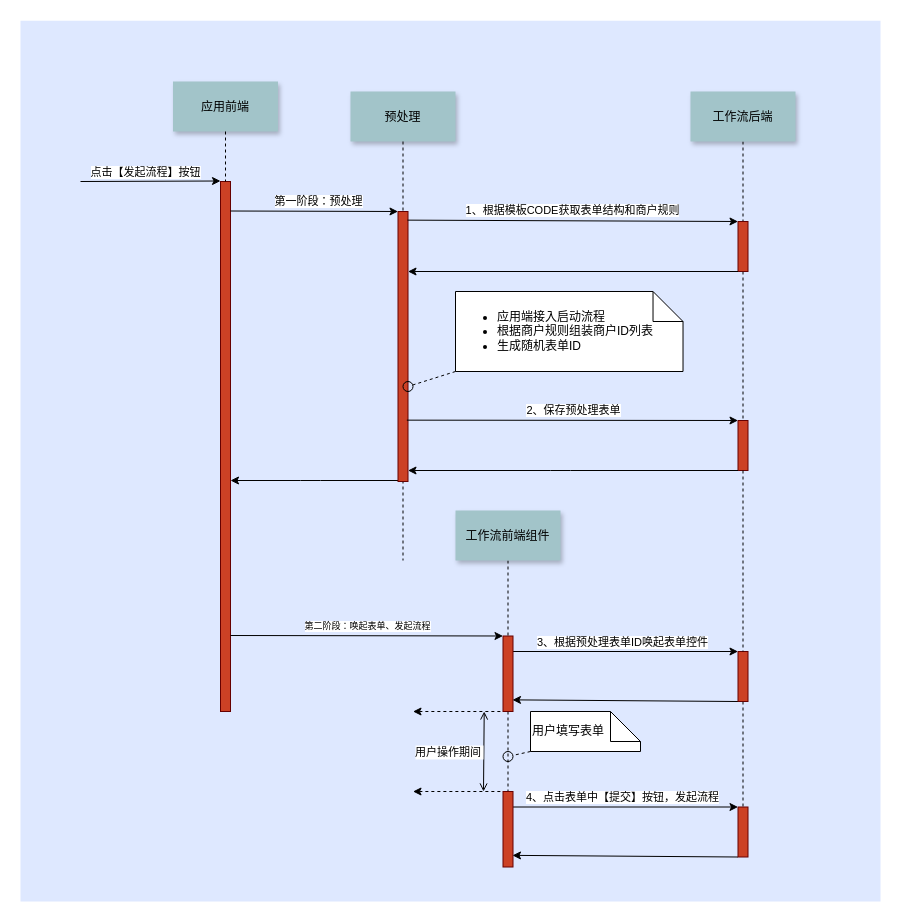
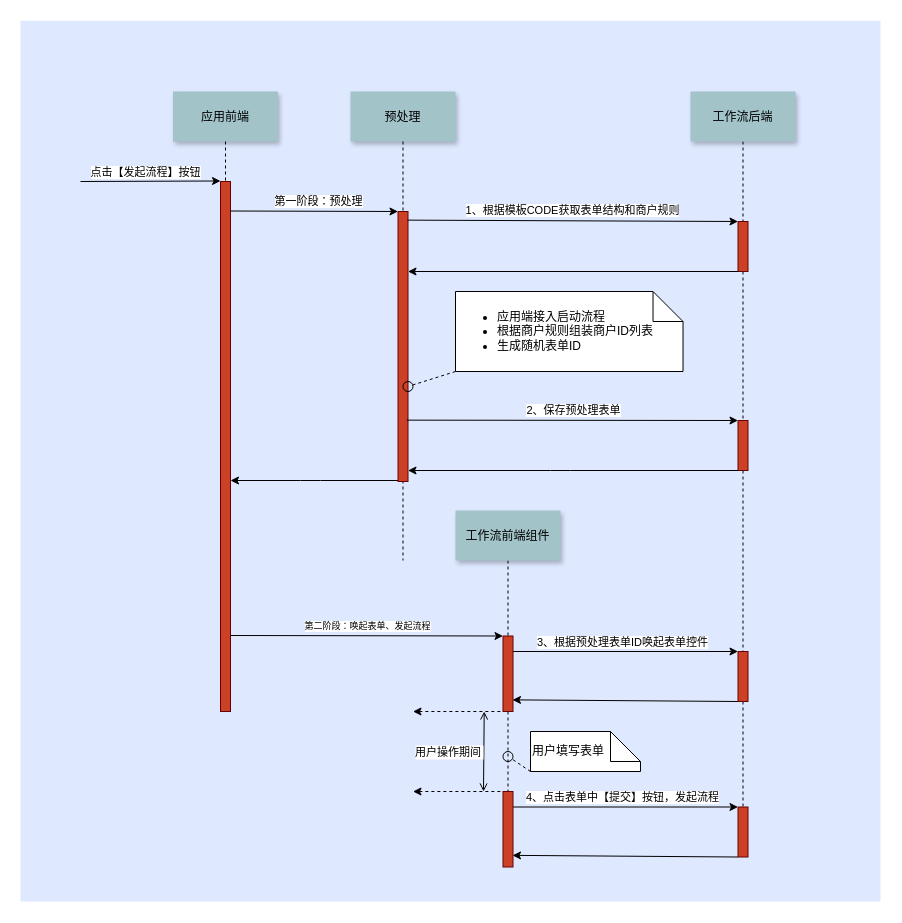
  <mxCell id="0" />
  <mxCell id="1" parent="0" />
  <mxCell id="2" value="" style="fillColor=#DEE8FF;strokeColor=none" parent="1" vertex="1"><mxGeometry y="20.22" width="860" height="880.78" as="geometry" x="20" /></mxCell>
  <mxCell id="3" value="" style="edgeStyle=orthogonalEdgeStyle;rounded=1;orthogonalLoop=1;jettySize=auto;html=1;dashed=1;fontSize=9;startArrow=none;startFill=0;endArrow=none;endFill=0;" edge="1" parent="1"><mxGeometry relative="1" as="geometry"><mxPoint x="507.5" y="711" as="sourcePoint" /><mxPoint x="507.5" y="791" as="targetPoint" /></mxGeometry></mxCell>
  <mxCell id="4" value="" style="fillColor=#CC4125;strokeColor=#660000" parent="1" vertex="1"><mxGeometry x="220" y="181" width="10" height="530" as="geometry" /></mxCell>
  <mxCell id="5" value="" style="edgeStyle=none;verticalLabelPosition=top;verticalAlign=bottom;labelPosition=left;align=right" parent="1" edge="1"><mxGeometry x="110" y="49.5" width="100" height="100" as="geometry"><mxPoint x="80" y="181" as="sourcePoint" /><mxPoint x="220" y="180.5" as="targetPoint" /></mxGeometry></mxCell>
  <mxCell id="6" value="&lt;span style=&quot;font-size: 11px; text-align: right;&quot;&gt;点击【发起流程】按钮&lt;/span&gt;" style="edgeLabel;html=1;align=center;verticalAlign=middle;resizable=0;points=[];fontSize=9;" vertex="1" connectable="0" parent="5"><mxGeometry relative="1" as="geometry"><mxPoint x="-5" y="-9" as="offset" /></mxGeometry></mxCell>
- <mxCell id="7" value="应用前端" style="shadow=1;fillColor=#A2C4C9;strokeColor=none" parent="1" vertex="1"><mxGeometry x="172.5" y="81" width="105" height="50" as="geometry" /></mxCell>
+ <mxCell id="7" value="应用前端" style="shadow=1;fillColor=#A2C4C9;strokeColor=none" parent="1" vertex="1"><mxGeometry x="172.5" y="91" width="105" height="50" as="geometry" /></mxCell>
  <mxCell id="8" style="edgeStyle=orthogonalEdgeStyle;rounded=1;orthogonalLoop=1;jettySize=auto;html=1;exitX=0;exitY=1;exitDx=0;exitDy=0;startArrow=none;startFill=0;endArrow=classic;endFill=1;" edge="1" parent="1"><mxGeometry relative="1" as="geometry"><mxPoint x="397.5" y="480" as="sourcePoint" /><mxPoint x="230" y="480" as="targetPoint" /><Array as="points"><mxPoint x="310" y="480" /><mxPoint x="310" y="480" /></Array></mxGeometry></mxCell>
  <mxCell id="9" value="" style="edgeStyle=orthogonalEdgeStyle;rounded=1;orthogonalLoop=1;jettySize=auto;html=1;dashed=1;fontSize=9;startArrow=none;startFill=0;endArrow=none;endFill=0;" edge="1" parent="1"><mxGeometry relative="1" as="geometry"><mxPoint x="402.5" y="480" as="sourcePoint" /><mxPoint x="402.5" y="560" as="targetPoint" /></mxGeometry></mxCell>
  <mxCell id="10" value="" style="fillColor=#CC4125;strokeColor=#660000" parent="1" vertex="1"><mxGeometry x="397.5" y="211" width="10" height="270" as="geometry" /></mxCell>
  <mxCell id="11" value="预处理" style="shadow=1;fillColor=#A2C4C9;strokeColor=none" parent="1" vertex="1"><mxGeometry x="350" y="91" width="105" height="50" as="geometry" /></mxCell>
  <mxCell id="12" value="" style="edgeStyle=none;endArrow=none;dashed=1" parent="1" source="11" target="10" edge="1"><mxGeometry x="307.335" y="165" width="100" height="100" as="geometry"><mxPoint x="402.259" y="141" as="sourcePoint" /><mxPoint x="402.576" y="196" as="targetPoint" /></mxGeometry></mxCell>
  <mxCell id="13" value="" style="edgeStyle=none;verticalLabelPosition=top;verticalAlign=bottom;entryX=0;entryY=0;entryDx=0;entryDy=0;" parent="1" edge="1" target="10"><mxGeometry width="100" height="100" as="geometry"><mxPoint x="230" y="210.5" as="sourcePoint" /><mxPoint x="360" y="210.5" as="targetPoint" /><mxPoint x="6" as="offset" /></mxGeometry></mxCell>
  <mxCell id="14" value="&lt;span style=&quot;font-size: 11px;&quot;&gt;第一阶段：预处理&lt;/span&gt;" style="edgeLabel;html=1;align=center;verticalAlign=middle;resizable=0;points=[];fontSize=9;" vertex="1" connectable="0" parent="13"><mxGeometry relative="1" as="geometry"><mxPoint x="4" y="-10" as="offset" /></mxGeometry></mxCell>
  <mxCell id="15" value="" style="edgeStyle=none;verticalLabelPosition=top;verticalAlign=bottom;labelPosition=left;align=right;endArrow=none;startArrow=classic;dashed=1" parent="1" edge="1"><mxGeometry x="392.5" y="579.999" width="100" height="100" as="geometry"><mxPoint x="412.5" y="710.999" as="sourcePoint" /><mxPoint x="502.5" y="710.999" as="targetPoint" /></mxGeometry></mxCell>
  <mxCell id="16" value="" style="edgeStyle=none;verticalLabelPosition=top;verticalAlign=bottom;entryX=0;entryY=0;entryDx=0;entryDy=0;exitX=0.95;exitY=0.032;exitDx=0;exitDy=0;exitPerimeter=0;" parent="1" edge="1" target="20" source="10"><mxGeometry width="100" height="100" as="geometry"><mxPoint x="410" y="221" as="sourcePoint" /><mxPoint x="567.5" y="221" as="targetPoint" /><mxPoint x="2" y="-1" as="offset" /></mxGeometry></mxCell>
  <mxCell id="17" value="&lt;span style=&quot;font-size: 11px;&quot;&gt;1、根据模板CODE&lt;/span&gt;&lt;span style=&quot;font-size: 11px;&quot;&gt;获取表单结构和商户规则&lt;/span&gt;" style="edgeLabel;html=1;align=center;verticalAlign=middle;resizable=0;points=[];fontSize=9;" vertex="1" connectable="0" parent="16"><mxGeometry relative="1" as="geometry"><mxPoint y="-11" as="offset" /></mxGeometry></mxCell>
  <mxCell id="18" value="" style="edgeStyle=none;endArrow=none;dashed=1;" parent="1" target="20" edge="1"><mxGeometry x="644.763" y="270" width="100" height="100" as="geometry"><mxPoint x="742.503" y="141" as="sourcePoint" /><mxPoint x="742.263" y="271" as="targetPoint" /></mxGeometry></mxCell>
  <mxCell id="19" style="edgeStyle=orthogonalEdgeStyle;rounded=0;orthogonalLoop=1;jettySize=auto;html=1;exitX=0.5;exitY=1;exitDx=0;exitDy=0;entryX=0.5;entryY=0;entryDx=0;entryDy=0;dashed=1;startArrow=none;startFill=0;endArrow=none;endFill=0;" edge="1" parent="1" source="20" target="28"><mxGeometry relative="1" as="geometry" /></mxCell>
  <mxCell id="20" value="" style="fillColor=#CC4125;strokeColor=#660000" parent="1" vertex="1"><mxGeometry x="737.5" y="221" width="10" height="50" as="geometry" /></mxCell>
  <mxCell id="21" value="" style="edgeStyle=elbowEdgeStyle;elbow=vertical;verticalLabelPosition=top;verticalAlign=bottom;startArrow=classic;startFill=1;endArrow=none;endFill=0;entryX=0;entryY=1;entryDx=0;entryDy=0;" parent="1" source="10" target="20" edge="1"><mxGeometry width="100" height="100" as="geometry"><mxPoint x="405" y="421" as="sourcePoint" /><mxPoint x="505" y="321" as="targetPoint" /><mxPoint x="2" y="-2" as="offset" /></mxGeometry></mxCell>
  <mxCell id="22" value="工作流后端" style="shadow=1;fillColor=#A2C4C9;strokeColor=none" parent="1" vertex="1"><mxGeometry x="690" y="91" width="105" height="50" as="geometry" /></mxCell>
  <mxCell id="23" value="" style="edgeStyle=elbowEdgeStyle;elbow=horizontal;endArrow=none;dashed=1" parent="1" source="7" target="4" edge="1"><mxGeometry x="230.0" y="310" width="100" height="100" as="geometry"><mxPoint x="250" y="441" as="sourcePoint" /><mxPoint x="350" y="341" as="targetPoint" /></mxGeometry></mxCell>
  <mxCell id="24" value="" style="ellipse;fillColor=none" parent="1" vertex="1"><mxGeometry x="402.5" y="381.004" width="10.0" height="10" as="geometry" /></mxCell>
  <mxCell id="25" value="&lt;ul&gt;&lt;li&gt;应用端接入启动流程&lt;/li&gt;&lt;li&gt;根据商户规则组装商户ID列表&lt;/li&gt;&lt;li&gt;生成随机表单ID&lt;/li&gt;&lt;/ul&gt;" style="shape=note;align=left;html=1;" parent="1" vertex="1"><mxGeometry x="455" y="291" width="227.53" height="80" as="geometry" /></mxCell>
  <mxCell id="26" value="" style="edgeStyle=none;endArrow=none;dashed=1;exitX=0;exitY=1;exitDx=0;exitDy=0;exitPerimeter=0;" parent="1" source="25" target="24" edge="1"><mxGeometry x="732.5" y="-160.17" width="100" height="100" as="geometry"><mxPoint x="752.5" y="-29.17" as="sourcePoint" /><mxPoint x="852.5" y="-129.17" as="targetPoint" /></mxGeometry></mxCell>
  <mxCell id="27" value="用户操作期间" style="edgeStyle=elbowEdgeStyle;elbow=horizontal;startArrow=open;endArrow=open;labelPosition=left;align=right" parent="1" edge="1"><mxGeometry x="343.706" y="690" width="100" height="100" as="geometry"><mxPoint x="483.706" y="711" as="sourcePoint" /><mxPoint x="482.5" y="791" as="targetPoint" /></mxGeometry></mxCell>
  <mxCell id="28" value="" style="fillColor=#CC4125;strokeColor=#660000" vertex="1" parent="1"><mxGeometry x="737.5" y="420" width="10" height="50" as="geometry" /></mxCell>
  <mxCell id="29" value="" style="edgeStyle=elbowEdgeStyle;elbow=vertical;verticalLabelPosition=middle;verticalAlign=middle;startArrow=classic;startFill=1;endArrow=none;endFill=0;entryX=0;entryY=1;entryDx=0;entryDy=0;html=1;labelPosition=center;align=center;" edge="1" parent="1" target="28"><mxGeometry y="99" width="100" height="100" as="geometry"><mxPoint x="407.5" y="470" as="sourcePoint" /><mxPoint x="567.5" y="470" as="targetPoint" /><Array as="points"><mxPoint x="560" y="470" /><mxPoint x="500" y="470" /><mxPoint x="403" y="468" /></Array><mxPoint x="13" y="10" as="offset" /></mxGeometry></mxCell>
  <mxCell id="30" value="" style="endArrow=classic;html=1;rounded=1;fontSize=9;exitX=0.883;exitY=0.645;exitDx=0;exitDy=0;exitPerimeter=0;entryX=0;entryY=0;entryDx=0;entryDy=0;spacingTop=0;endFill=1;" edge="1" parent="1" target="28"><mxGeometry width="50" height="50" relative="1" as="geometry"><mxPoint x="406.33" y="419.65" as="sourcePoint" /><mxPoint x="390" y="350" as="targetPoint" /></mxGeometry></mxCell>
  <mxCell id="31" value="&lt;span style=&quot;font-size: 11px;&quot;&gt;2、保存预处理表单&lt;/span&gt;" style="edgeLabel;html=1;align=center;verticalAlign=middle;resizable=0;points=[];fontSize=9;" vertex="1" connectable="0" parent="30"><mxGeometry x="0.152" relative="1" as="geometry"><mxPoint x="-25" y="-10" as="offset" /></mxGeometry></mxCell>
  <mxCell id="32" value="" style="edgeStyle=orthogonalEdgeStyle;rounded=1;orthogonalLoop=1;jettySize=auto;html=1;dashed=1;fontSize=9;startArrow=none;startFill=0;endArrow=none;endFill=0;entryX=0.5;entryY=0;entryDx=0;entryDy=0;" edge="1" parent="1" source="33" target="39"><mxGeometry relative="1" as="geometry"><mxPoint x="521.504" y="635" as="targetPoint" /></mxGeometry></mxCell>
  <mxCell id="33" value="工作流前端组件" style="shadow=1;fillColor=#A2C4C9;strokeColor=none" vertex="1" parent="1"><mxGeometry x="455.004" y="510" width="105" height="50" as="geometry" /></mxCell>
  <mxCell id="34" value="" style="edgeStyle=none;verticalLabelPosition=top;verticalAlign=bottom;labelPosition=left;align=right;endArrow=none;startArrow=classic;dashed=1" edge="1" parent="1"><mxGeometry x="392.5" y="659.999" width="100" height="100" as="geometry"><mxPoint x="412.5" y="790.999" as="sourcePoint" /><mxPoint x="502.5" y="790.999" as="targetPoint" /></mxGeometry></mxCell>
  <mxCell id="35" style="rounded=1;orthogonalLoop=1;jettySize=auto;html=1;exitX=1;exitY=0.25;exitDx=0;exitDy=0;entryX=0;entryY=0;entryDx=0;entryDy=0;fontSize=9;startArrow=none;startFill=0;endArrow=classic;endFill=1;" edge="1" parent="1" target="39"><mxGeometry relative="1" as="geometry"><mxPoint x="230" y="635" as="sourcePoint" /></mxGeometry></mxCell>
  <mxCell id="36" value="第二阶段：唤起表单、发起流程" style="edgeLabel;html=1;align=center;verticalAlign=middle;resizable=0;points=[];fontSize=9;" vertex="1" connectable="0" parent="35"><mxGeometry x="0.222" y="-2" relative="1" as="geometry"><mxPoint x="-29" y="-12" as="offset" /></mxGeometry></mxCell>
  <mxCell id="37" value="" style="rounded=1;orthogonalLoop=1;jettySize=auto;html=1;fontSize=11;startArrow=none;startFill=0;endArrow=classic;endFill=1;" edge="1" parent="1"><mxGeometry relative="1" as="geometry"><mxPoint x="510" y="651" as="sourcePoint" /><mxPoint x="737.5" y="651" as="targetPoint" /></mxGeometry></mxCell>
  <mxCell id="38" value="3、根据预处理表单ID唤起表单控件" style="edgeLabel;html=1;align=center;verticalAlign=middle;resizable=0;points=[];fontSize=11;" vertex="1" connectable="0" parent="37"><mxGeometry x="0.182" relative="1" as="geometry"><mxPoint x="-23" y="-10" as="offset" /></mxGeometry></mxCell>
  <mxCell id="39" value="" style="fillColor=#CC4125;strokeColor=#660000" vertex="1" parent="1"><mxGeometry x="502.5" y="635.5" width="10" height="75.5" as="geometry" /></mxCell>
  <mxCell id="40" style="edgeStyle=none;rounded=1;orthogonalLoop=1;jettySize=auto;html=1;exitX=0;exitY=1;exitDx=0;exitDy=0;entryX=0.95;entryY=0.846;entryDx=0;entryDy=0;entryPerimeter=0;fontSize=11;startArrow=none;startFill=0;endArrow=classic;endFill=1;" edge="1" parent="1" source="42" target="39"><mxGeometry relative="1" as="geometry" /></mxCell>
  <mxCell id="41" style="edgeStyle=none;rounded=1;orthogonalLoop=1;jettySize=auto;html=1;exitX=0.5;exitY=1;exitDx=0;exitDy=0;entryX=0.5;entryY=0;entryDx=0;entryDy=0;fontSize=11;startArrow=none;startFill=0;endArrow=none;endFill=0;dashed=1;" edge="1" parent="1" source="42" target="48"><mxGeometry relative="1" as="geometry" /></mxCell>
  <mxCell id="42" value="" style="fillColor=#CC4125;strokeColor=#660000;fontColor=rgb(0, 0, 0);" vertex="1" parent="1"><mxGeometry x="737.5" y="651" width="10" height="50" as="geometry" /></mxCell>
  <mxCell id="43" value="" style="edgeStyle=orthogonalEdgeStyle;rounded=1;orthogonalLoop=1;jettySize=auto;html=1;fontSize=11;startArrow=none;startFill=0;endArrow=none;endFill=0;dashed=1;" edge="1" parent="1" source="28" target="42"><mxGeometry relative="1" as="geometry"><mxPoint x="742.5" y="470" as="sourcePoint" /><mxPoint x="742.5" y="661" as="targetPoint" /></mxGeometry></mxCell>
  <mxCell id="44" value="" style="rounded=1;orthogonalLoop=1;jettySize=auto;html=1;fontSize=11;startArrow=none;startFill=0;endArrow=classic;endFill=1;" edge="1" parent="1"><mxGeometry relative="1" as="geometry"><mxPoint x="510" y="806.5" as="sourcePoint" /><mxPoint x="737.5" y="806.5" as="targetPoint" /></mxGeometry></mxCell>
  <mxCell id="45" value="4、点击表单中【提交】按钮，发起流程" style="edgeLabel;html=1;align=center;verticalAlign=middle;resizable=0;points=[];fontSize=11;" vertex="1" connectable="0" parent="44"><mxGeometry x="0.182" relative="1" as="geometry"><mxPoint x="-23" y="-10" as="offset" /></mxGeometry></mxCell>
  <mxCell id="46" value="" style="fillColor=#CC4125;strokeColor=#660000" vertex="1" parent="1"><mxGeometry x="502.5" y="791" width="10" height="75.5" as="geometry" /></mxCell>
  <mxCell id="47" style="edgeStyle=none;rounded=1;orthogonalLoop=1;jettySize=auto;html=1;exitX=0;exitY=1;exitDx=0;exitDy=0;entryX=0.95;entryY=0.846;entryDx=0;entryDy=0;entryPerimeter=0;fontSize=11;startArrow=none;startFill=0;endArrow=classic;endFill=1;" edge="1" parent="1" source="48" target="46"><mxGeometry relative="1" as="geometry" /></mxCell>
  <mxCell id="48" value="" style="fillColor=#CC4125;strokeColor=#660000;fontColor=rgb(0, 0, 0);" vertex="1" parent="1"><mxGeometry x="737.5" y="806.5" width="10" height="50" as="geometry" /></mxCell>
  <mxCell id="49" value="" style="ellipse;fillColor=none" vertex="1" parent="1"><mxGeometry x="502.5" y="751.004" width="10.0" height="10" as="geometry" /></mxCell>
- <mxCell id="50" value="用户填写表单" style="shape=note;align=left;html=1;" vertex="1" parent="1"><mxGeometry x="530" y="711" width="110" height="40" as="geometry" /></mxCell>
+ <mxCell id="50" value="用户填写表单" style="shape=note;align=left;html=1;" vertex="1" parent="1"><mxGeometry x="530" y="731" width="110" height="40" as="geometry" /></mxCell>
  <mxCell id="51" value="" style="edgeStyle=none;endArrow=none;dashed=1;exitX=0;exitY=1;exitDx=0;exitDy=0;exitPerimeter=0;" edge="1" parent="1" source="50" target="49"><mxGeometry x="832.5" y="209.83" width="100" height="100" as="geometry"><mxPoint x="852.5" y="340.83" as="sourcePoint" /><mxPoint x="952.5" y="240.83" as="targetPoint" /></mxGeometry></mxCell>
